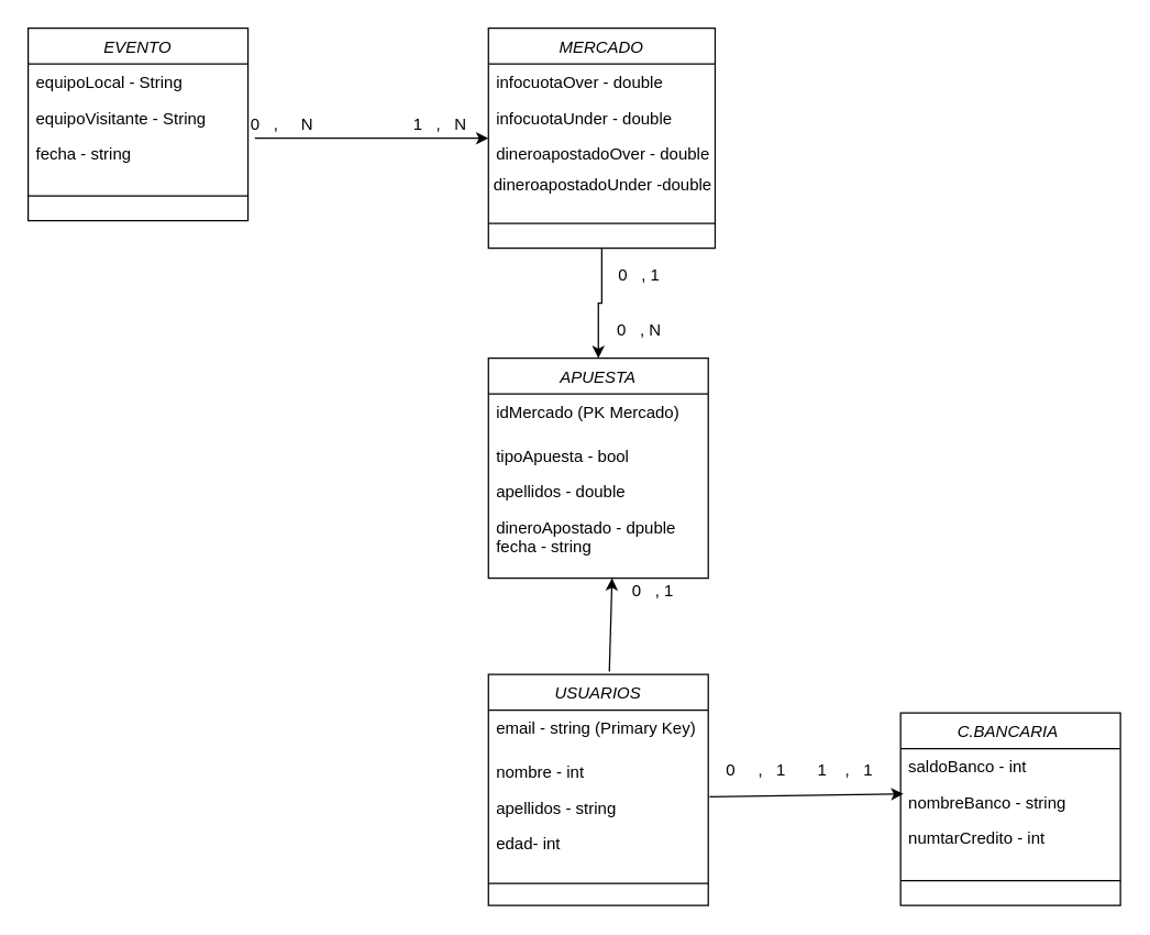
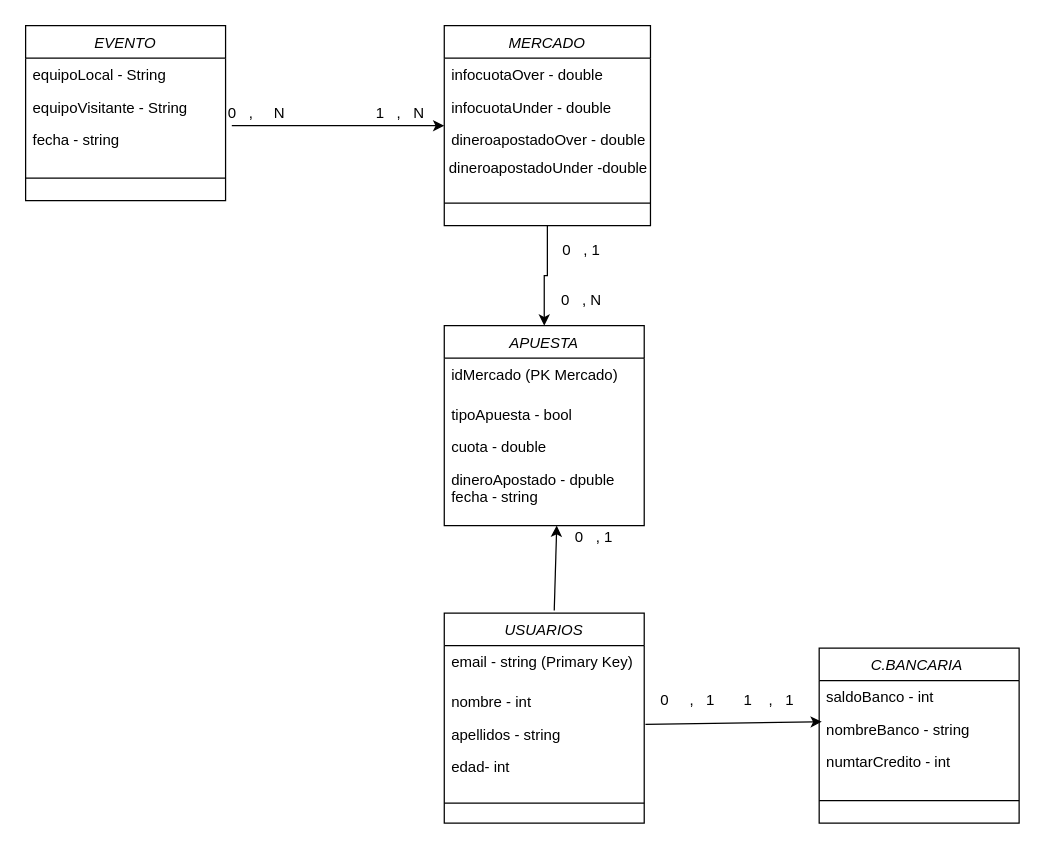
  <mxCell id="0" />
  <mxCell id="1" parent="0" />
  <mxCell id="2" value="" style="endArrow=classic;html=1;entryX=0;entryY=0.077;entryDx=0;entryDy=0;entryPerimeter=0;" parent="1" target="17" edge="1"><mxGeometry width="50" height="50" relative="1" as="geometry"><mxPoint x="185" y="100" as="sourcePoint" /><mxPoint x="245" y="190" as="targetPoint" /></mxGeometry></mxCell>
  <mxCell id="3" value="0&amp;nbsp; &amp;nbsp;,&amp;nbsp; &amp;nbsp; &amp;nbsp;N" style="text;html=1;strokeColor=none;fillColor=none;align=center;verticalAlign=middle;whiteSpace=wrap;rounded=0;" parent="1" vertex="1"><mxGeometry x="180" y="80" width="50" height="20" as="geometry" /></mxCell>
  <mxCell id="4" value="" style="endArrow=classic;html=1;exitX=1.006;exitY=1.192;exitDx=0;exitDy=0;entryX=0.013;entryY=0.269;entryDx=0;entryDy=0;exitPerimeter=0;entryPerimeter=0;" parent="1" source="22" target="28" edge="1"><mxGeometry width="50" height="50" relative="1" as="geometry"><mxPoint x="615" y="180" as="sourcePoint" /><mxPoint x="645" y="401" as="targetPoint" /></mxGeometry></mxCell>
  <mxCell id="5" value="1&amp;nbsp; &amp;nbsp;,&amp;nbsp; &amp;nbsp;N" style="text;html=1;strokeColor=none;fillColor=none;align=center;verticalAlign=middle;whiteSpace=wrap;rounded=0;" parent="1" vertex="1"><mxGeometry x="295" y="80" width="50" height="20" as="geometry" /></mxCell>
  <mxCell id="6" value="0&amp;nbsp; &amp;nbsp; &amp;nbsp;,&amp;nbsp; &amp;nbsp;1" style="text;html=1;strokeColor=none;fillColor=none;align=center;verticalAlign=middle;whiteSpace=wrap;rounded=0;" parent="1" vertex="1"><mxGeometry x="525" y="550" width="50" height="20" as="geometry" /></mxCell>
  <mxCell id="7" value="1&amp;nbsp; &amp;nbsp; ,&amp;nbsp; &amp;nbsp;1" style="text;html=1;strokeColor=none;fillColor=none;align=center;verticalAlign=middle;whiteSpace=wrap;rounded=0;" parent="1" vertex="1"><mxGeometry x="590" y="550" width="50" height="20" as="geometry" /></mxCell>
  <mxCell id="8" value="EVENTO" style="swimlane;fontStyle=2;align=center;verticalAlign=top;childLayout=stackLayout;horizontal=1;startSize=26;horizontalStack=0;resizeParent=1;resizeLast=0;collapsible=1;marginBottom=0;rounded=0;shadow=0;strokeWidth=1;" parent="1" vertex="1"><mxGeometry x="20" y="20" width="160" height="140" as="geometry"><mxRectangle x="230" y="140" width="160" height="26" as="alternateBounds" /></mxGeometry></mxCell>
  <mxCell id="9" value="equipoLocal - String" style="text;align=left;verticalAlign=top;spacingLeft=4;spacingRight=4;overflow=hidden;rotatable=0;points=[[0,0.5],[1,0.5]];portConstraint=eastwest;" parent="8" vertex="1"><mxGeometry y="26" width="160" height="26" as="geometry" /></mxCell>
  <mxCell id="10" value="equipoVisitante - String" style="text;align=left;verticalAlign=top;spacingLeft=4;spacingRight=4;overflow=hidden;rotatable=0;points=[[0,0.5],[1,0.5]];portConstraint=eastwest;rounded=0;shadow=0;html=0;" parent="8" vertex="1"><mxGeometry y="52" width="160" height="26" as="geometry" /></mxCell>
  <mxCell id="11" value="fecha - string" style="text;align=left;verticalAlign=top;spacingLeft=4;spacingRight=4;overflow=hidden;rotatable=0;points=[[0,0.5],[1,0.5]];portConstraint=eastwest;rounded=0;shadow=0;html=0;" parent="8" vertex="1"><mxGeometry y="78" width="160" height="26" as="geometry" /></mxCell>
  <mxCell id="12" value="" style="line;html=1;strokeWidth=1;align=left;verticalAlign=middle;spacingTop=-1;spacingLeft=3;spacingRight=3;rotatable=0;labelPosition=right;points=[];portConstraint=eastwest;" parent="8" vertex="1"><mxGeometry y="104" width="160" height="36" as="geometry" /></mxCell>
  <mxCell id="13" style="edgeStyle=orthogonalEdgeStyle;rounded=0;orthogonalLoop=1;jettySize=auto;html=1;exitX=0.5;exitY=1;exitDx=0;exitDy=0;entryX=0.5;entryY=0;entryDx=0;entryDy=0;" parent="1" source="14" target="31" edge="1"><mxGeometry relative="1" as="geometry" /></mxCell>
  <mxCell id="14" value="MERCADO" style="swimlane;fontStyle=2;align=center;verticalAlign=top;childLayout=stackLayout;horizontal=1;startSize=26;horizontalStack=0;resizeParent=1;resizeLast=0;collapsible=1;marginBottom=0;rounded=0;shadow=0;strokeWidth=1;" parent="1" vertex="1"><mxGeometry x="355" y="20" width="165" height="160" as="geometry"><mxRectangle x="230" y="140" width="160" height="26" as="alternateBounds" /></mxGeometry></mxCell>
  <mxCell id="15" value="infocuotaOver - double" style="text;align=left;verticalAlign=top;spacingLeft=4;spacingRight=4;overflow=hidden;rotatable=0;points=[[0,0.5],[1,0.5]];portConstraint=eastwest;" parent="14" vertex="1"><mxGeometry y="26" width="165" height="26" as="geometry" /></mxCell>
  <mxCell id="16" value="infocuotaUnder - double" style="text;align=left;verticalAlign=top;spacingLeft=4;spacingRight=4;overflow=hidden;rotatable=0;points=[[0,0.5],[1,0.5]];portConstraint=eastwest;rounded=0;shadow=0;html=0;" parent="14" vertex="1"><mxGeometry y="52" width="165" height="26" as="geometry" /></mxCell>
  <mxCell id="17" value="dineroapostadoOver - double" style="text;align=left;verticalAlign=top;spacingLeft=4;spacingRight=4;overflow=hidden;rotatable=0;points=[[0,0.5],[1,0.5]];portConstraint=eastwest;rounded=0;shadow=0;html=0;" parent="14" vertex="1"><mxGeometry y="78" width="165" height="26" as="geometry" /></mxCell>
  <mxCell id="18" value="dineroapostadoUnder -double" style="text;html=1;align=center;verticalAlign=middle;resizable=0;points=[];autosize=1;" parent="14" vertex="1"><mxGeometry y="104" width="165" height="20" as="geometry" /></mxCell>
  <mxCell id="19" value="" style="line;html=1;strokeWidth=1;align=left;verticalAlign=middle;spacingTop=-1;spacingLeft=3;spacingRight=3;rotatable=0;labelPosition=right;points=[];portConstraint=eastwest;" parent="14" vertex="1"><mxGeometry y="124" width="165" height="36" as="geometry" /></mxCell>
  <mxCell id="20" value="USUARIOS" style="swimlane;fontStyle=2;align=center;verticalAlign=top;childLayout=stackLayout;horizontal=1;startSize=26;horizontalStack=0;resizeParent=1;resizeLast=0;collapsible=1;marginBottom=0;rounded=0;shadow=0;strokeWidth=1;" parent="1" vertex="1"><mxGeometry x="355" y="490" width="160" height="168" as="geometry"><mxRectangle x="230" y="140" width="160" height="26" as="alternateBounds" /></mxGeometry></mxCell>
  <mxCell id="21" value="email - string (Primary Key)" style="text;align=left;verticalAlign=top;spacingLeft=4;spacingRight=4;overflow=hidden;rotatable=0;points=[[0,0.5],[1,0.5]];portConstraint=eastwest;" parent="20" vertex="1"><mxGeometry y="26" width="160" height="32" as="geometry" /></mxCell>
  <mxCell id="22" value="nombre - int " style="text;align=left;verticalAlign=top;spacingLeft=4;spacingRight=4;overflow=hidden;rotatable=0;points=[[0,0.5],[1,0.5]];portConstraint=eastwest;rounded=0;shadow=0;html=0;" parent="20" vertex="1"><mxGeometry y="58" width="160" height="26" as="geometry" /></mxCell>
  <mxCell id="23" value="apellidos - string " style="text;align=left;verticalAlign=top;spacingLeft=4;spacingRight=4;overflow=hidden;rotatable=0;points=[[0,0.5],[1,0.5]];portConstraint=eastwest;rounded=0;shadow=0;html=0;" parent="20" vertex="1"><mxGeometry y="84" width="160" height="26" as="geometry" /></mxCell>
  <mxCell id="24" value="edad- int" style="text;align=left;verticalAlign=top;spacingLeft=4;spacingRight=4;overflow=hidden;rotatable=0;points=[[0,0.5],[1,0.5]];portConstraint=eastwest;rounded=0;shadow=0;html=0;" parent="20" vertex="1"><mxGeometry y="110" width="160" height="26" as="geometry" /></mxCell>
  <mxCell id="25" value="" style="line;html=1;strokeWidth=1;align=left;verticalAlign=middle;spacingTop=-1;spacingLeft=3;spacingRight=3;rotatable=0;labelPosition=right;points=[];portConstraint=eastwest;" parent="20" vertex="1"><mxGeometry y="136" width="160" height="32" as="geometry" /></mxCell>
  <mxCell id="26" value="C.BANCARIA " style="swimlane;fontStyle=2;align=center;verticalAlign=top;childLayout=stackLayout;horizontal=1;startSize=26;horizontalStack=0;resizeParent=1;resizeLast=0;collapsible=1;marginBottom=0;rounded=0;shadow=0;strokeWidth=1;" parent="1" vertex="1"><mxGeometry x="655" y="518" width="160" height="140" as="geometry"><mxRectangle x="230" y="140" width="160" height="26" as="alternateBounds" /></mxGeometry></mxCell>
  <mxCell id="27" value="saldoBanco - int" style="text;align=left;verticalAlign=top;spacingLeft=4;spacingRight=4;overflow=hidden;rotatable=0;points=[[0,0.5],[1,0.5]];portConstraint=eastwest;" parent="26" vertex="1"><mxGeometry y="26" width="160" height="26" as="geometry" /></mxCell>
  <mxCell id="28" value="nombreBanco - string" style="text;align=left;verticalAlign=top;spacingLeft=4;spacingRight=4;overflow=hidden;rotatable=0;points=[[0,0.5],[1,0.5]];portConstraint=eastwest;rounded=0;shadow=0;html=0;" parent="26" vertex="1"><mxGeometry y="52" width="160" height="26" as="geometry" /></mxCell>
  <mxCell id="29" value="numtarCredito - int" style="text;align=left;verticalAlign=top;spacingLeft=4;spacingRight=4;overflow=hidden;rotatable=0;points=[[0,0.5],[1,0.5]];portConstraint=eastwest;rounded=0;shadow=0;html=0;" parent="26" vertex="1"><mxGeometry y="78" width="160" height="26" as="geometry" /></mxCell>
  <mxCell id="30" value="" style="line;html=1;strokeWidth=1;align=left;verticalAlign=middle;spacingTop=-1;spacingLeft=3;spacingRight=3;rotatable=0;labelPosition=right;points=[];portConstraint=eastwest;" parent="26" vertex="1"><mxGeometry y="104" width="160" height="36" as="geometry" /></mxCell>
  <mxCell id="31" value="APUESTA" style="swimlane;fontStyle=2;align=center;verticalAlign=top;childLayout=stackLayout;horizontal=1;startSize=26;horizontalStack=0;resizeParent=1;resizeLast=0;collapsible=1;marginBottom=0;rounded=0;shadow=0;strokeWidth=1;" parent="1" vertex="1"><mxGeometry x="355" y="260" width="160" height="160" as="geometry"><mxRectangle x="230" y="140" width="160" height="26" as="alternateBounds" /></mxGeometry></mxCell>
  <mxCell id="32" value="idMercado (PK Mercado)" style="text;align=left;verticalAlign=top;spacingLeft=4;spacingRight=4;overflow=hidden;rotatable=0;points=[[0,0.5],[1,0.5]];portConstraint=eastwest;" parent="31" vertex="1"><mxGeometry y="26" width="160" height="32" as="geometry" /></mxCell>
  <mxCell id="33" value="tipoApuesta - bool" style="text;align=left;verticalAlign=top;spacingLeft=4;spacingRight=4;overflow=hidden;rotatable=0;points=[[0,0.5],[1,0.5]];portConstraint=eastwest;rounded=0;shadow=0;html=0;" parent="31" vertex="1"><mxGeometry y="58" width="160" height="26" as="geometry" /></mxCell>
- <mxCell id="34" value="apellidos - double" style="text;align=left;verticalAlign=top;spacingLeft=4;spacingRight=4;overflow=hidden;rotatable=0;points=[[0,0.5],[1,0.5]];portConstraint=eastwest;rounded=0;shadow=0;html=0;" parent="31" vertex="1"><mxGeometry y="84" width="160" height="26" as="geometry" /></mxCell>
+ <mxCell id="34" value="cuota - double" style="text;align=left;verticalAlign=top;spacingLeft=4;spacingRight=4;overflow=hidden;rotatable=0;points=[[0,0.5],[1,0.5]];portConstraint=eastwest;rounded=0;shadow=0;html=0;" parent="31" vertex="1"><mxGeometry y="84" width="160" height="26" as="geometry" /></mxCell>
  <mxCell id="35" value="dineroApostado - dpuble&#10;fecha - string" style="text;align=left;verticalAlign=top;spacingLeft=4;spacingRight=4;overflow=hidden;rotatable=0;points=[[0,0.5],[1,0.5]];portConstraint=eastwest;rounded=0;shadow=0;html=0;" parent="31" vertex="1"><mxGeometry y="110" width="160" height="50" as="geometry" /></mxCell>
  <mxCell id="36" value="" style="line;html=1;strokeWidth=1;align=left;verticalAlign=middle;spacingTop=-1;spacingLeft=3;spacingRight=3;rotatable=0;labelPosition=right;points=[];portConstraint=eastwest;" parent="31" vertex="1"><mxGeometry y="160" width="160" as="geometry" /></mxCell>
  <mxCell id="37" value="0&amp;nbsp; &amp;nbsp;, 1" style="text;html=1;strokeColor=none;fillColor=none;align=center;verticalAlign=middle;whiteSpace=wrap;rounded=0;" parent="1" vertex="1"><mxGeometry x="445" y="190" width="40" height="20" as="geometry" /></mxCell>
  <mxCell id="38" value="0&amp;nbsp; &amp;nbsp;, N" style="text;html=1;strokeColor=none;fillColor=none;align=center;verticalAlign=middle;whiteSpace=wrap;rounded=0;" parent="1" vertex="1"><mxGeometry x="445" y="230" width="40" height="20" as="geometry" /></mxCell>
  <mxCell id="39" value="" style="endArrow=classic;html=1;exitX=0.55;exitY=-0.012;exitDx=0;exitDy=0;exitPerimeter=0;" parent="1" source="20" edge="1"><mxGeometry width="50" height="50" relative="1" as="geometry"><mxPoint x="395" y="470" as="sourcePoint" /><mxPoint x="445" y="420" as="targetPoint" /></mxGeometry></mxCell>
  <mxCell id="40" value="0&amp;nbsp; &amp;nbsp;, 1" style="text;html=1;strokeColor=none;fillColor=none;align=center;verticalAlign=middle;whiteSpace=wrap;rounded=0;" parent="1" vertex="1"><mxGeometry x="455" y="420" width="40" height="20" as="geometry" /></mxCell>
